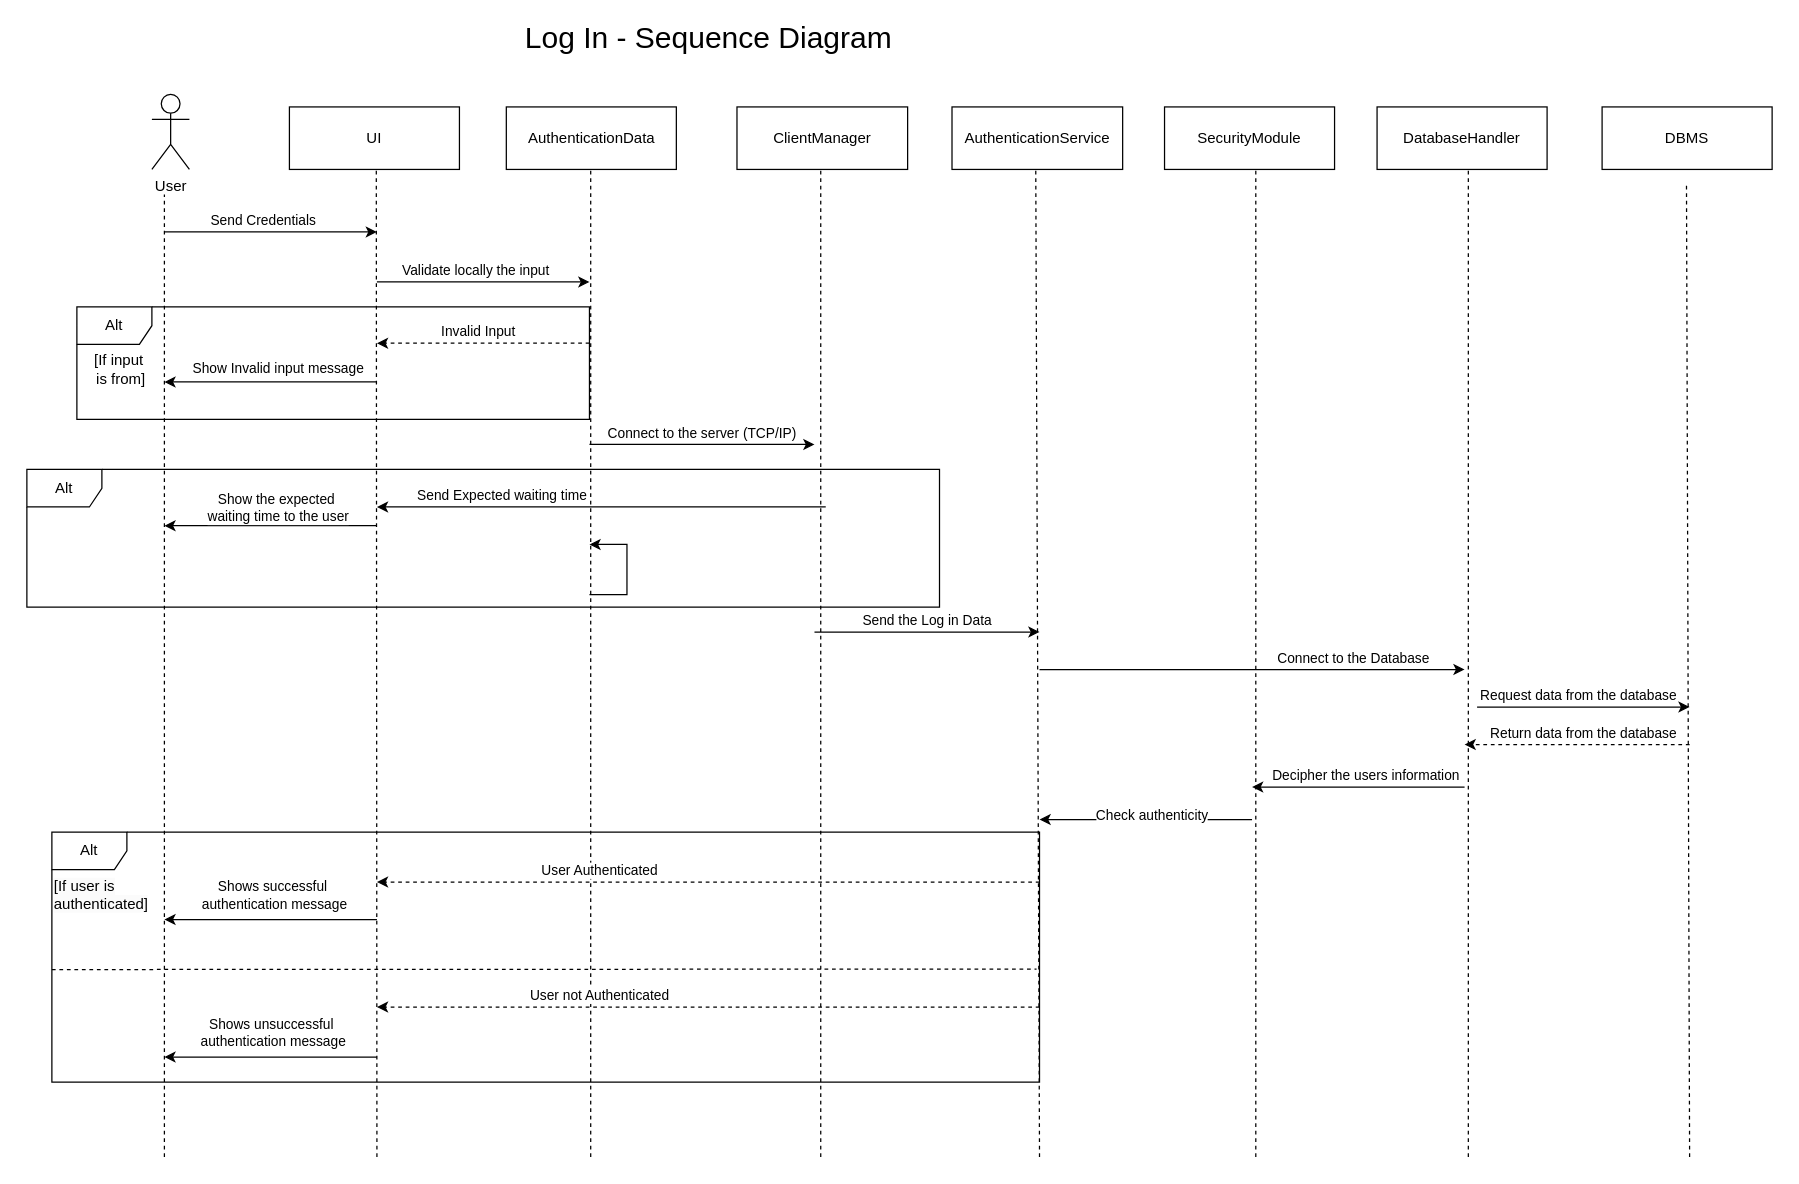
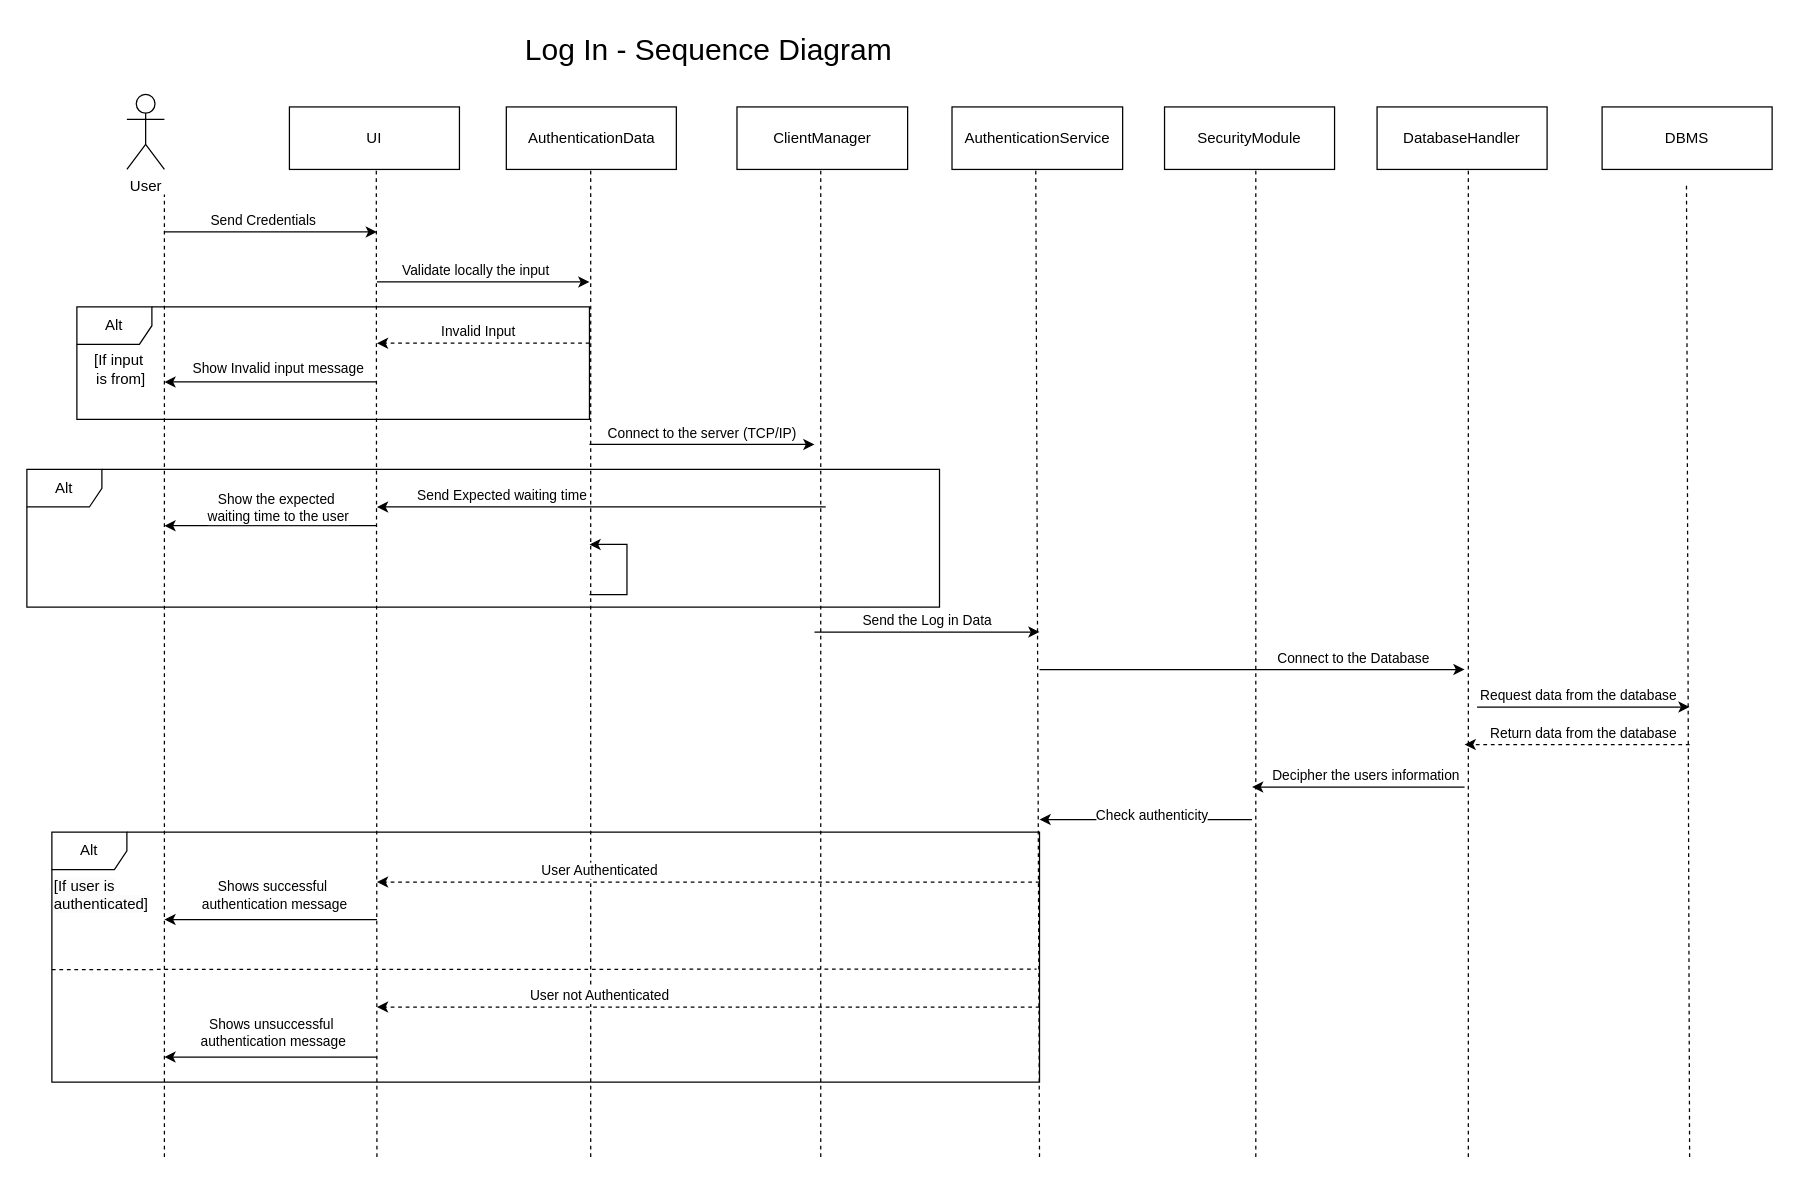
  <mxCell id="0" />
  <mxCell id="1" parent="0" />
- <mxCell id="2" value="User" style="shape=umlActor;verticalLabelPosition=bottom;verticalAlign=top;html=1;" parent="1" vertex="1"><mxGeometry x="121" y="75" width="30" height="60" as="geometry" /></mxCell>
+ <mxCell id="2" value="User" style="shape=umlActor;verticalLabelPosition=bottom;verticalAlign=top;html=1;" parent="1" vertex="1"><mxGeometry x="101" y="75" width="30" height="60" as="geometry" /></mxCell>
  <mxCell id="3" value="Authentication&lt;span style=&quot;background-color: transparent; color: light-dark(rgb(0, 0, 0), rgb(255, 255, 255));&quot;&gt;Data&lt;/span&gt;" style="html=1;whiteSpace=wrap;" parent="1" vertex="1"><mxGeometry x="404.5" y="85" width="136" height="50" as="geometry" /></mxCell>
  <mxCell id="4" value="Authentication&lt;span style=&quot;background-color: transparent; color: light-dark(rgb(0, 0, 0), rgb(255, 255, 255));&quot;&gt;Service&lt;/span&gt;" style="html=1;whiteSpace=wrap;" parent="1" vertex="1"><mxGeometry x="761" y="85" width="136.5" height="50" as="geometry" /></mxCell>
  <mxCell id="5" value="DBMS" style="html=1;whiteSpace=wrap;" parent="1" vertex="1"><mxGeometry x="1281" y="85" width="136" height="50" as="geometry" /></mxCell>
  <mxCell id="6" value="" style="endArrow=none;dashed=1;html=1;rounded=0;" parent="1" edge="1"><mxGeometry width="50" height="50" relative="1" as="geometry"><mxPoint x="131" y="925" as="sourcePoint" /><mxPoint x="131" y="155" as="targetPoint" /></mxGeometry></mxCell>
  <mxCell id="7" value="" style="endArrow=none;dashed=1;html=1;rounded=0;" parent="1" edge="1"><mxGeometry width="50" height="50" relative="1" as="geometry"><mxPoint x="472" y="925" as="sourcePoint" /><mxPoint x="472" y="135" as="targetPoint" /></mxGeometry></mxCell>
  <mxCell id="8" value="" style="endArrow=none;dashed=1;html=1;rounded=0;" parent="1" edge="1"><mxGeometry width="50" height="50" relative="1" as="geometry"><mxPoint x="831" y="925" as="sourcePoint" /><mxPoint x="828" y="135" as="targetPoint" /></mxGeometry></mxCell>
  <mxCell id="9" value="" style="endArrow=none;dashed=1;html=1;rounded=0;" parent="1" edge="1"><mxGeometry width="50" height="50" relative="1" as="geometry"><mxPoint x="301" y="925" as="sourcePoint" /><mxPoint x="300.5" y="135" as="targetPoint" /></mxGeometry></mxCell>
  <mxCell id="10" value="" style="endArrow=classic;html=1;rounded=0;" parent="1" edge="1"><mxGeometry width="50" height="50" relative="1" as="geometry"><mxPoint x="131" y="185" as="sourcePoint" /><mxPoint x="301" y="185" as="targetPoint" /></mxGeometry></mxCell>
  <mxCell id="11" value="Send Credentials" style="edgeLabel;html=1;align=center;verticalAlign=middle;resizable=0;points=[];" parent="10" vertex="1" connectable="0"><mxGeometry x="-0.087" y="3" relative="1" as="geometry"><mxPoint y="-7" as="offset" /></mxGeometry></mxCell>
  <mxCell id="12" value="" style="endArrow=classic;html=1;rounded=0;" parent="1" edge="1"><mxGeometry width="50" height="50" relative="1" as="geometry"><mxPoint x="301" y="225" as="sourcePoint" /><mxPoint x="471" y="225" as="targetPoint" /></mxGeometry></mxCell>
  <mxCell id="13" value="Validate locally the input" style="edgeLabel;html=1;align=center;verticalAlign=middle;resizable=0;points=[];" parent="12" vertex="1" connectable="0"><mxGeometry x="-0.122" y="-1" relative="1" as="geometry"><mxPoint x="3" y="-11" as="offset" /></mxGeometry></mxCell>
  <mxCell id="14" value="UI" style="html=1;whiteSpace=wrap;" parent="1" vertex="1"><mxGeometry x="231" y="85" width="136" height="50" as="geometry" /></mxCell>
  <mxCell id="15" value="" style="endArrow=none;dashed=1;html=1;rounded=0;" parent="1" edge="1"><mxGeometry width="50" height="50" relative="1" as="geometry"><mxPoint x="1351" y="925" as="sourcePoint" /><mxPoint x="1348.5" y="145" as="targetPoint" /></mxGeometry></mxCell>
  <mxCell id="16" value="DatabaseHandler" style="html=1;whiteSpace=wrap;" parent="1" vertex="1"><mxGeometry x="1101" y="85" width="136" height="50" as="geometry" /></mxCell>
  <mxCell id="17" value="" style="endArrow=none;dashed=1;html=1;rounded=0;" parent="1" edge="1"><mxGeometry width="50" height="50" relative="1" as="geometry"><mxPoint x="1174" y="925" as="sourcePoint" /><mxPoint x="1174" y="135" as="targetPoint" /></mxGeometry></mxCell>
  <mxCell id="18" value="" style="endArrow=classic;html=1;rounded=0;" parent="1" edge="1"><mxGeometry width="50" height="50" relative="1" as="geometry"><mxPoint x="471" y="355" as="sourcePoint" /><mxPoint x="651" y="355" as="targetPoint" /></mxGeometry></mxCell>
  <mxCell id="19" value="Connect to the server (TCP/IP)" style="edgeLabel;html=1;align=center;verticalAlign=middle;resizable=0;points=[];" parent="18" vertex="1" connectable="0"><mxGeometry x="-0.042" y="2" relative="1" as="geometry"><mxPoint x="3" y="-8" as="offset" /></mxGeometry></mxCell>
  <mxCell id="20" value="" style="endArrow=classic;html=1;rounded=0;" parent="1" edge="1"><mxGeometry width="50" height="50" relative="1" as="geometry"><mxPoint x="1181" y="565" as="sourcePoint" /><mxPoint x="1351" y="565" as="targetPoint" /></mxGeometry></mxCell>
  <mxCell id="21" value="Request data from the database" style="edgeLabel;html=1;align=center;verticalAlign=middle;resizable=0;points=[];" parent="20" vertex="1" connectable="0"><mxGeometry x="0.12" y="-2" relative="1" as="geometry"><mxPoint x="-15" y="-12" as="offset" /></mxGeometry></mxCell>
  <mxCell id="22" value="" style="endArrow=classic;html=1;rounded=0;dashed=1;" parent="1" edge="1"><mxGeometry width="50" height="50" relative="1" as="geometry"><mxPoint x="1351" y="595" as="sourcePoint" /><mxPoint x="1171" y="595" as="targetPoint" /></mxGeometry></mxCell>
  <mxCell id="23" value="Return data from the database" style="edgeLabel;html=1;align=center;verticalAlign=middle;resizable=0;points=[];" parent="22" vertex="1" connectable="0"><mxGeometry x="0.12" y="-2" relative="1" as="geometry"><mxPoint x="15" y="-8" as="offset" /></mxGeometry></mxCell>
  <mxCell id="24" value="" style="endArrow=classic;html=1;rounded=0;" parent="1" edge="1"><mxGeometry width="50" height="50" relative="1" as="geometry"><mxPoint x="651" y="505" as="sourcePoint" /><mxPoint x="831" y="505" as="targetPoint" /></mxGeometry></mxCell>
  <mxCell id="25" value="Send the Log in Data" style="edgeLabel;html=1;align=center;verticalAlign=middle;resizable=0;points=[];" parent="24" vertex="1" connectable="0"><mxGeometry x="-0.009" relative="1" as="geometry"><mxPoint y="-10" as="offset" /></mxGeometry></mxCell>
  <mxCell id="26" value="" style="group" parent="1" vertex="1" connectable="0"><mxGeometry x="60.999" y="245" width="410.001" height="90" as="geometry" /></mxCell>
  <mxCell id="27" value="Alt" style="shape=umlFrame;whiteSpace=wrap;html=1;pointerEvents=0;" parent="26" vertex="1"><mxGeometry x="0.001" width="410" height="90" as="geometry" /></mxCell>
  <mxCell id="28" value="" style="endArrow=classic;html=1;rounded=0;dashed=1;" parent="26" edge="1"><mxGeometry width="50" height="50" relative="1" as="geometry"><mxPoint x="410.001" y="29" as="sourcePoint" /><mxPoint x="240.001" y="29" as="targetPoint" /></mxGeometry></mxCell>
  <mxCell id="29" value="Invalid Input" style="edgeLabel;html=1;align=center;verticalAlign=middle;resizable=0;points=[];" parent="28" vertex="1" connectable="0"><mxGeometry x="0.461" y="2" relative="1" as="geometry"><mxPoint x="34" y="-12" as="offset" /></mxGeometry></mxCell>
  <mxCell id="30" value="" style="endArrow=classic;html=1;rounded=0;" parent="26" edge="1"><mxGeometry width="50" height="50" relative="1" as="geometry"><mxPoint x="240.001" y="60" as="sourcePoint" /><mxPoint x="70.001" y="60" as="targetPoint" /></mxGeometry></mxCell>
  <mxCell id="31" value="Show Invalid input message" style="edgeLabel;html=1;align=center;verticalAlign=middle;resizable=0;points=[];" parent="30" vertex="1" connectable="0"><mxGeometry x="-0.122" y="-1" relative="1" as="geometry"><mxPoint x="-5" y="-11" as="offset" /></mxGeometry></mxCell>
  <mxCell id="32" value="[If input&amp;nbsp;&lt;div&gt;is from]&lt;/div&gt;" style="text;html=1;align=center;verticalAlign=middle;resizable=0;points=[];autosize=1;strokeColor=none;fillColor=none;" parent="26" vertex="1"><mxGeometry y="30.002" width="70" height="40" as="geometry" /></mxCell>
  <mxCell id="33" value="" style="endArrow=classic;html=1;rounded=0;" parent="1" edge="1"><mxGeometry width="50" height="50" relative="1" as="geometry"><mxPoint x="831" y="535" as="sourcePoint" /><mxPoint x="1171" y="535" as="targetPoint" /></mxGeometry></mxCell>
  <mxCell id="34" value="Connect to the Database" style="edgeLabel;html=1;align=center;verticalAlign=middle;resizable=0;points=[];" parent="33" vertex="1" connectable="0"><mxGeometry x="-0.345" relative="1" as="geometry"><mxPoint x="139" y="-10" as="offset" /></mxGeometry></mxCell>
  <mxCell id="35" value="" style="group" parent="1" vertex="1" connectable="0"><mxGeometry x="41" y="665" width="790" height="200" as="geometry" /></mxCell>
  <mxCell id="36" value="" style="endArrow=classic;html=1;rounded=0;dashed=1;" parent="35" edge="1"><mxGeometry width="50" height="50" relative="1" as="geometry"><mxPoint x="790" y="40" as="sourcePoint" /><mxPoint x="260" y="40" as="targetPoint" /></mxGeometry></mxCell>
  <mxCell id="37" value="User Authenticated" style="edgeLabel;html=1;align=center;verticalAlign=middle;resizable=0;points=[];" parent="36" vertex="1" connectable="0"><mxGeometry x="0.087" y="1" relative="1" as="geometry"><mxPoint x="-65" y="-11" as="offset" /></mxGeometry></mxCell>
  <mxCell id="38" value="" style="endArrow=classic;html=1;rounded=0;" parent="35" edge="1"><mxGeometry width="50" height="50" relative="1" as="geometry"><mxPoint x="260" y="70" as="sourcePoint" /><mxPoint x="90" y="70" as="targetPoint" /></mxGeometry></mxCell>
  <mxCell id="39" value="Shows successful&amp;nbsp;&lt;div&gt;authentication message&lt;/div&gt;" style="edgeLabel;html=1;align=center;verticalAlign=middle;resizable=0;points=[];" parent="38" vertex="1" connectable="0"><mxGeometry x="-0.024" y="2" relative="1" as="geometry"><mxPoint y="-22" as="offset" /></mxGeometry></mxCell>
  <mxCell id="40" value="" style="group" parent="35" vertex="1" connectable="0"><mxGeometry width="660" height="200" as="geometry" /></mxCell>
  <mxCell id="41" value="" style="endArrow=none;dashed=1;html=1;rounded=0;entryX=0.997;entryY=0.548;entryDx=0;entryDy=0;entryPerimeter=0;" parent="40" target="45" edge="1"><mxGeometry width="50" height="50" relative="1" as="geometry"><mxPoint y="110" as="sourcePoint" /><mxPoint x="50" y="60" as="targetPoint" /></mxGeometry></mxCell>
  <mxCell id="42" value="" style="endArrow=classic;html=1;rounded=0;dashed=1;exitX=1;exitY=0.7;exitDx=0;exitDy=0;exitPerimeter=0;" parent="40" source="45" edge="1"><mxGeometry width="50" height="50" relative="1" as="geometry"><mxPoint x="600" y="140" as="sourcePoint" /><mxPoint x="260" y="140" as="targetPoint" /></mxGeometry></mxCell>
  <mxCell id="43" value="User not Authenticated" style="edgeLabel;html=1;align=center;verticalAlign=middle;resizable=0;points=[];" parent="42" vertex="1" connectable="0"><mxGeometry x="0.087" y="1" relative="1" as="geometry"><mxPoint x="-65" y="-11" as="offset" /></mxGeometry></mxCell>
  <mxCell id="44" value="&lt;span style=&quot;color: rgb(0, 0, 0); font-family: Helvetica; font-size: 12px; font-style: normal; font-variant-ligatures: normal; font-variant-caps: normal; font-weight: 400; letter-spacing: normal; orphans: 2; text-align: center; text-indent: 0px; text-transform: none; widows: 2; word-spacing: 0px; -webkit-text-stroke-width: 0px; white-space: nowrap; background-color: rgb(251, 251, 251); text-decoration-thickness: initial; text-decoration-style: initial; text-decoration-color: initial; float: none; display: inline !important;&quot;&gt;[If user is&lt;/span&gt;&lt;div&gt;&lt;span style=&quot;background-color: light-dark(rgb(251, 251, 251), rgb(21, 21, 21)); color: light-dark(rgb(0, 0, 0), rgb(237, 237, 237)); text-align: center; text-wrap: nowrap;&quot;&gt;authenticated]&lt;/span&gt;&lt;/div&gt;" style="text;whiteSpace=wrap;html=1;" parent="40" vertex="1"><mxGeometry y="30" width="60.0" height="60" as="geometry" /></mxCell>
  <mxCell id="45" value="Alt" style="shape=umlFrame;whiteSpace=wrap;html=1;pointerEvents=0;" parent="35" vertex="1"><mxGeometry width="790" height="200" as="geometry" /></mxCell>
  <mxCell id="46" value="" style="endArrow=classic;html=1;rounded=0;" parent="35" edge="1"><mxGeometry width="50" height="50" relative="1" as="geometry"><mxPoint x="259.997" y="180" as="sourcePoint" /><mxPoint x="89.997" y="180" as="targetPoint" /></mxGeometry></mxCell>
  <mxCell id="47" value="Shows unsuccessful&amp;nbsp;&lt;div&gt;authentication message&lt;/div&gt;" style="edgeLabel;html=1;align=center;verticalAlign=middle;resizable=0;points=[];" parent="46" vertex="1" connectable="0"><mxGeometry x="-0.024" y="2" relative="1" as="geometry"><mxPoint y="-22" as="offset" /></mxGeometry></mxCell>
- <mxCell id="48" value="&lt;font style=&quot;font-size: 24px;&quot;&gt;Log In - Sequence Diagram&lt;/font&gt;" style="text;html=1;align=center;verticalAlign=middle;resizable=0;points=[];autosize=1;strokeColor=none;fillColor=none;" parent="1" vertex="1"><mxGeometry x="405.5" y="10" width="320" height="40" as="geometry" /></mxCell>
+ <mxCell id="48" value="&lt;font style=&quot;font-size: 24px;&quot;&gt;Log In - Sequence Diagram&lt;/font&gt;" style="text;html=1;align=center;verticalAlign=middle;resizable=0;points=[];autosize=1;strokeColor=none;fillColor=none;" parent="1" vertex="1"><mxGeometry x="405.5" y="20" width="320" height="40" as="geometry" /></mxCell>
  <mxCell id="49" value="ClientManager" style="html=1;whiteSpace=wrap;" parent="1" vertex="1"><mxGeometry x="589" y="85" width="136.5" height="50" as="geometry" /></mxCell>
  <mxCell id="50" value="" style="endArrow=none;dashed=1;html=1;rounded=0;" parent="1" edge="1"><mxGeometry width="50" height="50" relative="1" as="geometry"><mxPoint x="656" y="925" as="sourcePoint" /><mxPoint x="656" y="135" as="targetPoint" /></mxGeometry></mxCell>
  <mxCell id="51" value="SecurityModule" style="html=1;whiteSpace=wrap;" parent="1" vertex="1"><mxGeometry x="931" y="85" width="136" height="50" as="geometry" /></mxCell>
  <mxCell id="52" value="" style="endArrow=none;dashed=1;html=1;rounded=0;" parent="1" edge="1"><mxGeometry width="50" height="50" relative="1" as="geometry"><mxPoint x="1004" y="925" as="sourcePoint" /><mxPoint x="1004" y="135" as="targetPoint" /></mxGeometry></mxCell>
  <mxCell id="53" value="" style="endArrow=classic;html=1;rounded=0;" parent="1" edge="1"><mxGeometry width="50" height="50" relative="1" as="geometry"><mxPoint x="1171" y="629" as="sourcePoint" /><mxPoint x="1001" y="629" as="targetPoint" /></mxGeometry></mxCell>
  <mxCell id="54" value="Decipher the users information" style="edgeLabel;html=1;align=center;verticalAlign=middle;resizable=0;points=[];" parent="53" vertex="1" connectable="0"><mxGeometry x="-0.165" y="2" relative="1" as="geometry"><mxPoint x="-9" y="-12" as="offset" /></mxGeometry></mxCell>
  <mxCell id="55" value="" style="endArrow=classic;html=1;rounded=0;" parent="1" edge="1"><mxGeometry width="50" height="50" relative="1" as="geometry"><mxPoint x="1001" y="655" as="sourcePoint" /><mxPoint x="831" y="655" as="targetPoint" /></mxGeometry></mxCell>
  <mxCell id="56" value="Check authenticity" style="edgeLabel;html=1;align=center;verticalAlign=middle;resizable=0;points=[];" parent="55" vertex="1" connectable="0"><mxGeometry x="-0.047" y="-4" relative="1" as="geometry"><mxPoint as="offset" /></mxGeometry></mxCell>
  <mxCell id="57" value="" style="group" parent="1" vertex="1" connectable="0"><mxGeometry x="20.999" y="375" width="730.001" height="110" as="geometry" /></mxCell>
  <mxCell id="58" value="Alt" style="shape=umlFrame;whiteSpace=wrap;html=1;pointerEvents=0;" parent="57" vertex="1"><mxGeometry x="0.001" width="730" height="110" as="geometry" /></mxCell>
  <mxCell id="59" value="" style="endArrow=classic;html=1;rounded=0;" parent="57" edge="1"><mxGeometry width="50" height="50" relative="1" as="geometry"><mxPoint x="639.001" y="30" as="sourcePoint" /><mxPoint x="280.001" y="30" as="targetPoint" /></mxGeometry></mxCell>
  <mxCell id="60" value="Send Expected waiting time" style="edgeLabel;html=1;align=center;verticalAlign=middle;resizable=0;points=[];" parent="59" vertex="1" connectable="0"><mxGeometry x="0.087" y="1" relative="1" as="geometry"><mxPoint x="-65" y="-11" as="offset" /></mxGeometry></mxCell>
  <mxCell id="61" value="" style="endArrow=classic;html=1;rounded=0;" parent="57" edge="1"><mxGeometry width="50" height="50" relative="1" as="geometry"><mxPoint x="280.001" y="45" as="sourcePoint" /><mxPoint x="110.001" y="45" as="targetPoint" /></mxGeometry></mxCell>
  <mxCell id="62" value="Show the expected&amp;nbsp;&lt;div&gt;waiting time to the user&lt;/div&gt;" style="edgeLabel;html=1;align=center;verticalAlign=middle;resizable=0;points=[];" parent="61" vertex="1" connectable="0"><mxGeometry x="-0.024" y="2" relative="1" as="geometry"><mxPoint x="3" y="-17" as="offset" /></mxGeometry></mxCell>
  <mxCell id="63" value="" style="endArrow=classic;html=1;rounded=0;" parent="57" edge="1"><mxGeometry width="50" height="50" relative="1" as="geometry"><mxPoint x="450.001" y="100" as="sourcePoint" /><mxPoint x="450.001" y="60" as="targetPoint" /><Array as="points"><mxPoint x="480.001" y="100" /><mxPoint x="480.001" y="60" /></Array></mxGeometry></mxCell>
